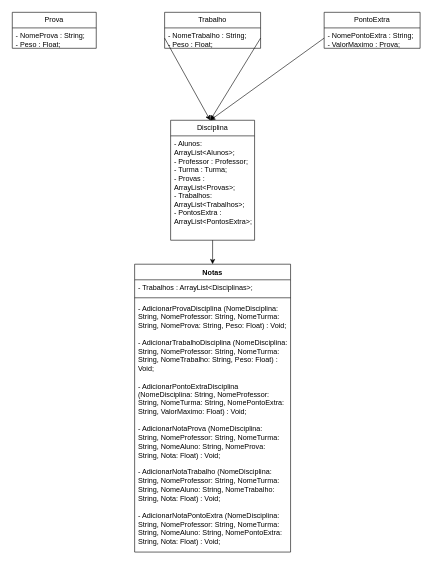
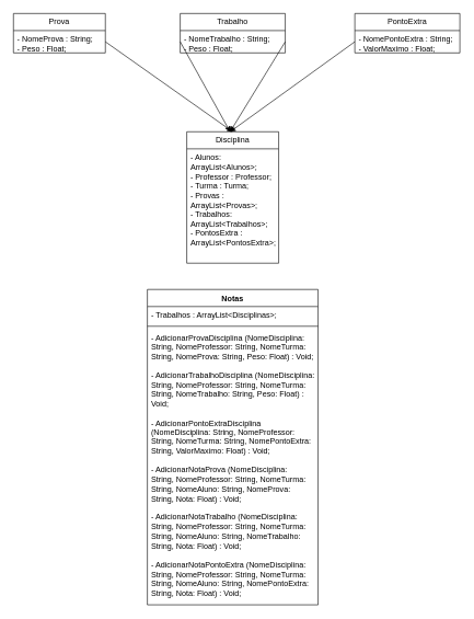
  <mxCell id="0" />
  <mxCell id="1" parent="0" />
  <mxCell id="2" value="Notas&lt;div&gt;&lt;br&gt;&lt;/div&gt;" style="swimlane;fontStyle=1;align=center;verticalAlign=top;childLayout=stackLayout;horizontal=1;startSize=26;horizontalStack=0;resizeParent=1;resizeParentMax=0;resizeLast=0;collapsible=1;marginBottom=0;whiteSpace=wrap;html=1;" vertex="1" parent="1"><mxGeometry x="224" y="440" width="260" height="480" as="geometry" /></mxCell>
  <mxCell id="3" value="- Trabalhos : ArrayList&amp;lt;Disciplinas&amp;gt;;" style="text;strokeColor=none;fillColor=none;align=left;verticalAlign=top;spacingLeft=4;spacingRight=4;overflow=hidden;rotatable=0;points=[[0,0.5],[1,0.5]];portConstraint=eastwest;whiteSpace=wrap;html=1;" vertex="1" parent="2"><mxGeometry y="26" width="260" height="26" as="geometry" /></mxCell>
  <mxCell id="4" value="" style="line;strokeWidth=1;fillColor=none;align=left;verticalAlign=middle;spacingTop=-1;spacingLeft=3;spacingRight=3;rotatable=0;labelPosition=right;points=[];portConstraint=eastwest;strokeColor=inherit;" vertex="1" parent="2"><mxGeometry y="52" width="260" height="8" as="geometry" /></mxCell>
  <mxCell id="5" value="&lt;div&gt;- AdicionarProvaDisciplina (NomeDisciplina: String, NomeProfessor: String, NomeTurma: String, NomeProva: String, Peso: Float) : Void;&lt;/div&gt;&lt;div&gt;&lt;br&gt;&lt;/div&gt;&lt;div&gt;- AdicionarTrabalhoDisciplina (NomeDisciplina: String,&amp;nbsp;&lt;span style=&quot;background-color: initial;&quot;&gt;NomeProfessor: String, NomeTurma: String,&amp;nbsp;&lt;/span&gt;&lt;span style=&quot;background-color: initial;&quot;&gt;NomeTrabalho: String, Peso: Float) : Void;&lt;/span&gt;&lt;/div&gt;&lt;div&gt;&lt;span style=&quot;background-color: initial;&quot;&gt;&lt;br&gt;&lt;/span&gt;&lt;/div&gt;&lt;div&gt;- AdicionarPontoExtraDisciplina (NomeDisciplina: String,&amp;nbsp;&lt;span style=&quot;background-color: initial;&quot;&gt;NomeProfessor: String, NomeTurma: String,&amp;nbsp;&lt;/span&gt;&lt;span style=&quot;background-color: initial;&quot;&gt;NomePontoExtra: String, ValorMaximo: Float) : Void;&lt;/span&gt;&lt;/div&gt;&lt;div&gt;&lt;br&gt;&lt;/div&gt;&lt;div&gt;- AdicionarNotaProva (&lt;span style=&quot;background-color: initial;&quot;&gt;NomeDisciplina: String,&amp;nbsp;&lt;/span&gt;&lt;span style=&quot;background-color: initial;&quot;&gt;NomeProfessor: String, NomeTurma: String,&amp;nbsp;&lt;/span&gt;&lt;span style=&quot;background-color: initial;&quot;&gt;NomeAluno: String, NomeProva: String, Nota: Float) : Void;&lt;/span&gt;&lt;/div&gt;&lt;div&gt;&lt;br&gt;&lt;/div&gt;&lt;div&gt;- AdicionarNotaTrabalho (&lt;span style=&quot;background-color: initial;&quot;&gt;NomeDisciplina: String,&amp;nbsp;&lt;/span&gt;&lt;span style=&quot;background-color: initial;&quot;&gt;NomeProfessor: String, NomeTurma: String,&amp;nbsp;&lt;/span&gt;&lt;span style=&quot;background-color: initial;&quot;&gt;NomeAluno: String, NomeTrabalho: String, Nota: Float) : Void;&lt;/span&gt;&lt;/div&gt;&lt;div&gt;&lt;span style=&quot;background-color: initial;&quot;&gt;&lt;br&gt;&lt;/span&gt;&lt;/div&gt;&lt;div&gt;&lt;span style=&quot;background-color: initial;&quot;&gt;- AdicionarNotaPontoExtra (&lt;/span&gt;&lt;span style=&quot;background-color: initial;&quot;&gt;NomeDisciplina: String,&amp;nbsp;&lt;/span&gt;&lt;span style=&quot;background-color: initial;&quot;&gt;NomeProfessor: String, NomeTurma: String,&amp;nbsp;&lt;/span&gt;&lt;span style=&quot;background-color: initial;&quot;&gt;NomeAluno: String, NomePontoExtra: String, Nota: Float) : Void;&lt;/span&gt;&lt;/div&gt;&lt;div&gt;&lt;span style=&quot;background-color: initial;&quot;&gt;&lt;br&gt;&lt;/span&gt;&lt;/div&gt;&lt;div&gt;&lt;br&gt;&lt;/div&gt;" style="text;strokeColor=none;fillColor=none;align=left;verticalAlign=top;spacingLeft=4;spacingRight=4;overflow=hidden;rotatable=0;points=[[0,0.5],[1,0.5]];portConstraint=eastwest;whiteSpace=wrap;html=1;" vertex="1" parent="2"><mxGeometry y="60" width="260" height="420" as="geometry" /></mxCell>
- <mxCell id="6" style="edgeStyle=none;rounded=0;orthogonalLoop=1;jettySize=auto;html=1;exitX=0.5;exitY=1;exitDx=0;exitDy=0;" edge="1" parent="1" source="7" target="2"><mxGeometry relative="1" as="geometry" /></mxCell>
  <mxCell id="7" value="Disciplina" style="swimlane;fontStyle=0;childLayout=stackLayout;horizontal=1;startSize=26;fillColor=none;horizontalStack=0;resizeParent=1;resizeParentMax=0;resizeLast=0;collapsible=1;marginBottom=0;whiteSpace=wrap;html=1;" vertex="1" parent="1"><mxGeometry x="284" y="200" width="140" height="200" as="geometry"><mxRectangle x="344" y="40" width="90" height="30" as="alternateBounds" /></mxGeometry></mxCell>
  <mxCell id="8" value="- Alunos: ArrayList&amp;lt;Alunos&amp;gt;;&lt;div&gt;- Professor : Professor;&lt;/div&gt;&lt;div&gt;- Turma : Turma;&lt;/div&gt;&lt;div&gt;- Provas : ArrayList&amp;lt;Provas&amp;gt;;&lt;/div&gt;&lt;div&gt;- Trabalhos: ArrayList&amp;lt;Trabalhos&amp;gt;;&lt;/div&gt;&lt;div&gt;- PontosExtra : ArrayList&amp;lt;PontosExtra&amp;gt;;&lt;/div&gt;" style="text;strokeColor=none;fillColor=none;align=left;verticalAlign=top;spacingLeft=4;spacingRight=4;overflow=hidden;rotatable=0;points=[[0,0.5],[1,0.5]];portConstraint=eastwest;whiteSpace=wrap;html=1;" vertex="1" parent="7"><mxGeometry y="26" width="140" height="174" as="geometry" /></mxCell>
  <mxCell id="9" value="Prova" style="swimlane;fontStyle=0;childLayout=stackLayout;horizontal=1;startSize=26;fillColor=none;horizontalStack=0;resizeParent=1;resizeParentMax=0;resizeLast=0;collapsible=1;marginBottom=0;whiteSpace=wrap;html=1;" vertex="1" parent="1"><mxGeometry x="20" y="20" width="140" height="60" as="geometry" /></mxCell>
  <mxCell id="10" value="- NomeProva : String;&lt;div&gt;- Peso : Float;&lt;/div&gt;&lt;div&gt;&lt;br&gt;&lt;/div&gt;" style="text;strokeColor=none;fillColor=none;align=left;verticalAlign=top;spacingLeft=4;spacingRight=4;overflow=hidden;rotatable=0;points=[[0,0.5],[1,0.5]];portConstraint=eastwest;whiteSpace=wrap;html=1;" vertex="1" parent="9"><mxGeometry y="26" width="140" height="34" as="geometry" /></mxCell>
  <mxCell id="11" value="Trabalho" style="swimlane;fontStyle=0;childLayout=stackLayout;horizontal=1;startSize=26;fillColor=none;horizontalStack=0;resizeParent=1;resizeParentMax=0;resizeLast=0;collapsible=1;marginBottom=0;whiteSpace=wrap;html=1;" vertex="1" parent="1"><mxGeometry x="274" y="20" width="160" height="60" as="geometry" /></mxCell>
  <mxCell id="12" value="PontoExtra" style="swimlane;fontStyle=0;childLayout=stackLayout;horizontal=1;startSize=26;fillColor=none;horizontalStack=0;resizeParent=1;resizeParentMax=0;resizeLast=0;collapsible=1;marginBottom=0;whiteSpace=wrap;html=1;" vertex="1" parent="1"><mxGeometry x="540" y="20" width="160" height="60" as="geometry" /></mxCell>
  <mxCell id="13" style="rounded=0;orthogonalLoop=1;jettySize=auto;html=1;exitX=0;exitY=0.5;exitDx=0;exitDy=0;" edge="1" parent="12" source="14"><mxGeometry relative="1" as="geometry"><mxPoint x="-190" y="180" as="targetPoint" /></mxGeometry></mxCell>
- <mxCell id="14" value="- NomePontoExtra : String;&lt;div&gt;- ValorMaximo : Prova;&lt;/div&gt;" style="text;strokeColor=none;fillColor=none;align=left;verticalAlign=top;spacingLeft=4;spacingRight=4;overflow=hidden;rotatable=0;points=[[0,0.5],[1,0.5]];portConstraint=eastwest;whiteSpace=wrap;html=1;" vertex="1" parent="12"><mxGeometry y="26" width="160" height="34" as="geometry" /></mxCell>
+ <mxCell id="14" value="- NomePontoExtra : String;&lt;div&gt;- ValorMaximo : Float;&lt;/div&gt;" style="text;strokeColor=none;fillColor=none;align=left;verticalAlign=top;spacingLeft=4;spacingRight=4;overflow=hidden;rotatable=0;points=[[0,0.5],[1,0.5]];portConstraint=eastwest;whiteSpace=wrap;html=1;" vertex="1" parent="12"><mxGeometry y="26" width="160" height="34" as="geometry" /></mxCell>
+ <mxCell id="15" style="rounded=0;orthogonalLoop=1;jettySize=auto;html=1;exitX=1;exitY=0.5;exitDx=0;exitDy=0;entryX=0.5;entryY=0;entryDx=0;entryDy=0;" edge="1" parent="1" source="10" target="7"><mxGeometry relative="1" as="geometry"><mxPoint x="220" y="160" as="targetPoint" /></mxGeometry></mxCell>
  <mxCell id="16" style="edgeStyle=none;rounded=0;orthogonalLoop=1;jettySize=auto;html=1;exitX=1;exitY=0.5;exitDx=0;exitDy=0;" edge="1" parent="1" source="18"><mxGeometry relative="1" as="geometry"><mxPoint x="350" y="200" as="targetPoint" /></mxGeometry></mxCell>
  <mxCell id="17" style="edgeStyle=none;rounded=0;orthogonalLoop=1;jettySize=auto;html=1;exitX=0;exitY=0.5;exitDx=0;exitDy=0;" edge="1" parent="1" source="18"><mxGeometry relative="1" as="geometry"><mxPoint x="350" y="200" as="targetPoint" /></mxGeometry></mxCell>
  <mxCell id="18" value="- NomeTrabalho : String;&lt;div&gt;- Peso : Float;&lt;/div&gt;&lt;div&gt;&lt;br&gt;&lt;/div&gt;" style="text;strokeColor=none;fillColor=none;align=left;verticalAlign=top;spacingLeft=4;spacingRight=4;overflow=hidden;rotatable=0;points=[[0,0.5],[1,0.5]];portConstraint=eastwest;whiteSpace=wrap;html=1;" vertex="1" parent="1"><mxGeometry x="274" y="46" width="160" height="34" as="geometry" /></mxCell>
